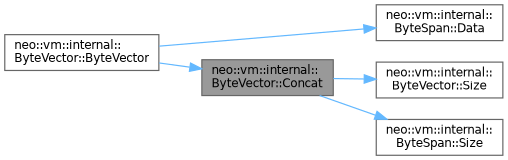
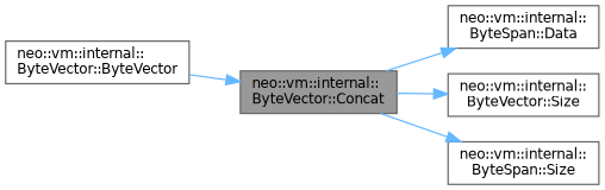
  digraph {
    rankdir=LR
    node [color=grey40 fillcolor=white fontname=Helvetica fontsize=10 shape=box style=filled]
    edge [color=steelblue1 fontname=Helvetica fontsize=10 labelfontname=Helvetica labelfontsize=10 style=solid]
    n1 [color=gray40 fillcolor=grey60 fontcolor=black height=0.2 label="neo::vm::internal::\lByteVector::Concat" width=0.4]
    n2 [height=0.2 label="neo::vm::internal::\lByteSpan::Data" width=0.4]
    n3 [height=0.2 label="neo::vm::internal::\lByteVector::Size" width=0.4]
    n4 [height=0.2 label="neo::vm::internal::\lByteSpan::Size" width=0.4]
    n5 [height=0.2 label="neo::vm::internal::\lByteVector::ByteVector" width=0.4]
-   n5 -> n2
+   n1 -> n2
    n1 -> n3
    n1 -> n4
    n5 -> n1
  }
